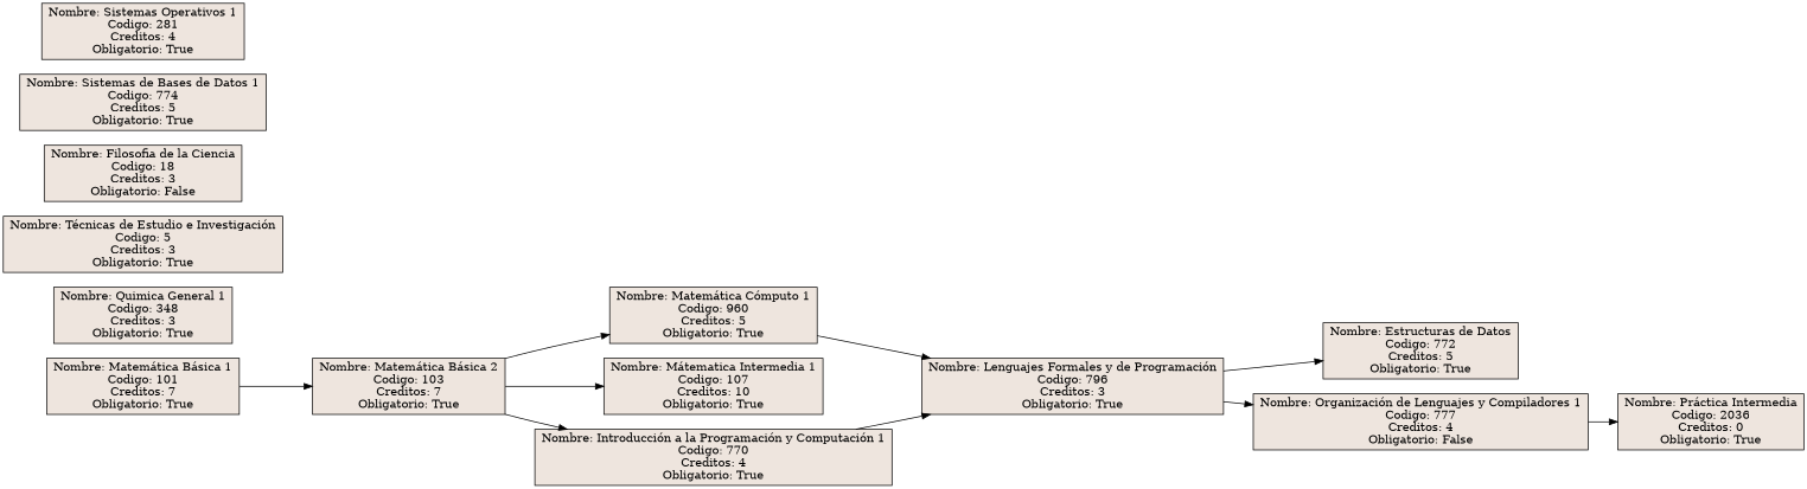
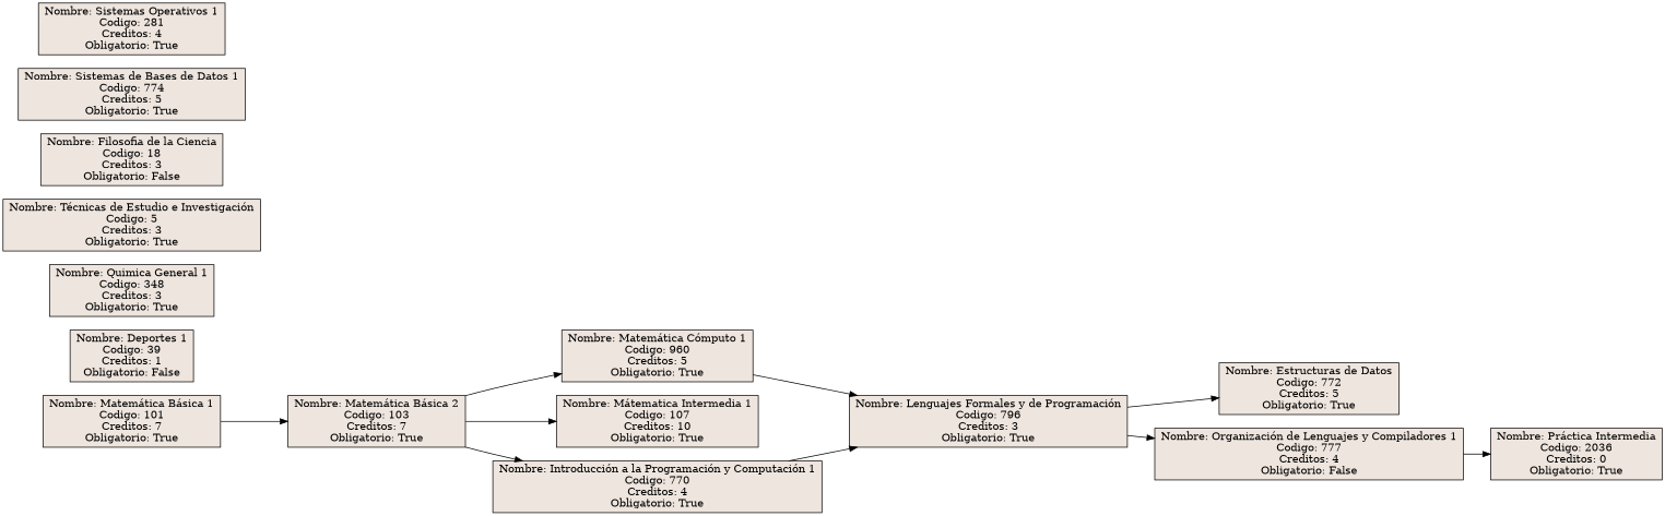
  digraph {
    rankdir=LR
    node [fillcolor=seashell2 shape=box style=filled]
    n1 [label="Nombre: Matemática Básica 1\nCodigo: 101\nCreditos: 7\nObligatorio: True"]
    n2 [label="Nombre: Matemática Básica 2\nCodigo: 103\nCreditos: 7\nObligatorio: True"]
+   n3 [label="Nombre: Deportes 1\nCodigo: 39\nCreditos: 1\nObligatorio: False"]
    n4 [label="Nombre: Quimica General 1\nCodigo: 348\nCreditos: 3\nObligatorio: True"]
    n5 [label="Nombre: Matemática Cómputo 1\nCodigo: 960\nCreditos: 5\nObligatorio: True"]
    n6 [label="Nombre: Mátematica Intermedia 1\nCodigo: 107\nCreditos: 10\nObligatorio: True"]
    n7 [label="Nombre: Introducción a la Programación y Computación 1\nCodigo: 770\nCreditos: 4\nObligatorio: True"]
    n8 [label="Nombre: Técnicas de Estudio e Investigación\nCodigo: 5\nCreditos: 3\nObligatorio: True"]
    n9 [label="Nombre: Lenguajes Formales y de Programación\nCodigo: 796\nCreditos: 3\nObligatorio: True"]
    n10 [label="Nombre: Estructuras de Datos\nCodigo: 772\nCreditos: 5\nObligatorio: True"]
    n11 [label="Nombre: Organización de Lenguajes y Compiladores 1\nCodigo: 777\nCreditos: 4\nObligatorio: False"]
    n12 [label="Nombre: Práctica Intermedia\nCodigo: 2036\nCreditos: 0\nObligatorio: True"]
    n13 [label="Nombre: Filosofia de la Ciencia\nCodigo: 18\nCreditos: 3\nObligatorio: False"]
    n14 [label="Nombre: Sistemas de Bases de Datos 1\nCodigo: 774\nCreditos: 5\nObligatorio: True"]
    n15 [label="Nombre: Sistemas Operativos 1\nCodigo: 281\nCreditos: 4\nObligatorio: True"]
    n1 -> n2
    n2 -> n5
    n2 -> n6
    n2 -> n7
    n5 -> n9
    n7 -> n9
    n9 -> n10
    n9 -> n11
    n11 -> n12
  }
